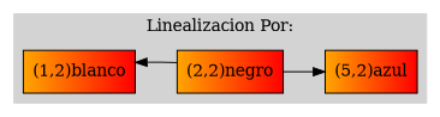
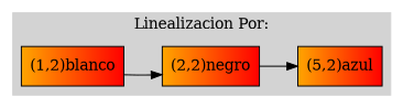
  digraph {
    nodesep=0.3
    rankdir=LR
    node [fillcolor="orange:red" shape=record style=filled]
    n1 [height=0.5 label="{(1,2)blanco}" width=0.7]
    n2 [height=0.5 label="{(2,2)negro}" width=0.7]
    n3 [height=0.5 label="{(5,2)azul}" width=0.7]
    subgraph cluster_1 {
      color=lightgrey
      label="Linealizacion Por:"
      labelloc=t
      style=filled
      n1
      n2
      n3
    }
-   n2 -> n1
+   n1 -> n2
    n2 -> n3
  }
